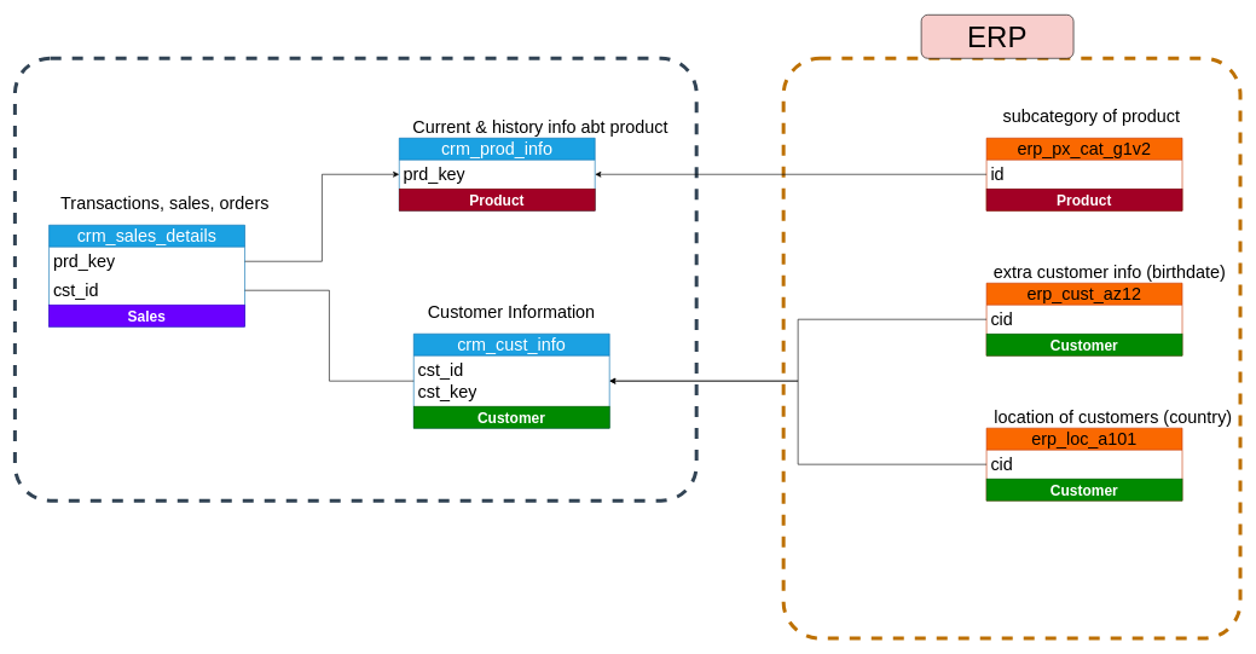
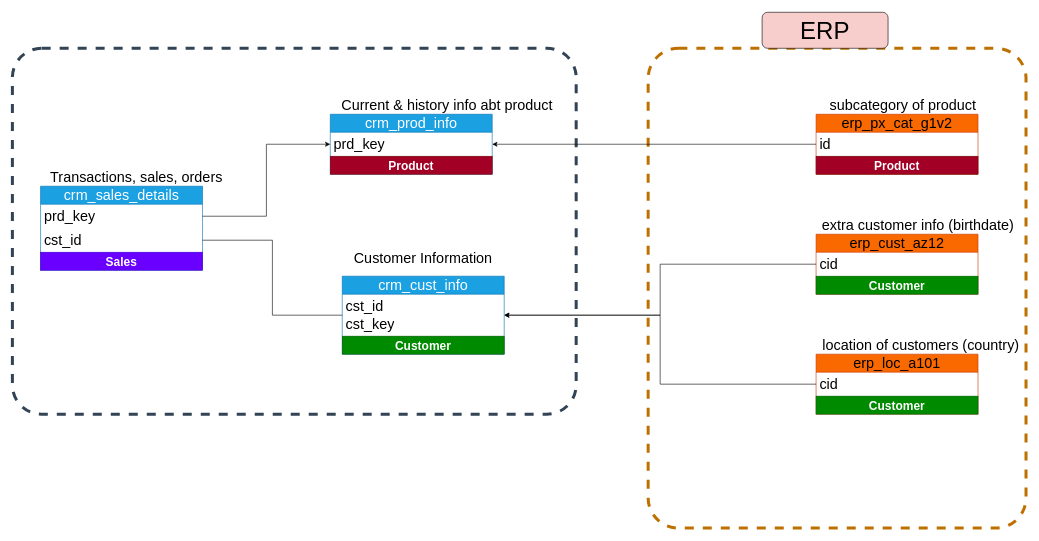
  <mxCell id="0" />
  <mxCell id="1" parent="0" />
  <mxCell id="2" value="" style="rounded=1;whiteSpace=wrap;html=1;fillColor=none;arcSize=8;fontColor=#000000;strokeColor=#BD7000;strokeWidth=5;dashed=1;" parent="1" vertex="1"><mxGeometry x="1080" y="80" width="630" height="800" as="geometry" /></mxCell>
  <mxCell id="3" value="" style="rounded=1;whiteSpace=wrap;html=1;fillColor=none;arcSize=8;fontColor=#ffffff;strokeColor=#314354;strokeWidth=5;dashed=1;movable=1;resizable=1;rotatable=1;deletable=1;editable=1;locked=0;connectable=1;" parent="1" vertex="1"><mxGeometry x="20" y="80" width="940" height="610" as="geometry" /></mxCell>
  <mxCell id="4" value="crm_cust_info" style="swimlane;fontStyle=0;childLayout=stackLayout;horizontal=1;startSize=30;horizontalStack=0;resizeParent=1;resizeParentMax=0;resizeLast=0;collapsible=1;marginBottom=0;whiteSpace=wrap;html=1;fillColor=#1ba1e2;fontColor=#ffffff;strokeColor=#006EAF;fontSize=24;" parent="1" vertex="1"><mxGeometry x="570" y="460" width="270" height="130" as="geometry" /></mxCell>
  <mxCell id="5" value="cst_id&lt;div&gt;cst_key&lt;/div&gt;" style="text;strokeColor=none;fillColor=none;align=left;verticalAlign=middle;spacingLeft=4;spacingRight=4;overflow=hidden;points=[[0,0.5],[1,0.5]];portConstraint=eastwest;rotatable=0;whiteSpace=wrap;html=1;fontSize=24;" parent="4" vertex="1"><mxGeometry y="30" width="270" height="70" as="geometry" /></mxCell>
  <mxCell id="6" value="Customer" style="text;html=1;strokeColor=#005700;fillColor=#008a00;align=center;verticalAlign=middle;whiteSpace=wrap;overflow=hidden;fontColor=#ffffff;fontSize=20;fontStyle=1" vertex="1" parent="4"><mxGeometry y="100" width="270" height="30" as="geometry" /></mxCell>
  <mxCell id="7" value="Customer Information&lt;div&gt;&lt;br&gt;&lt;/div&gt;" style="text;html=1;align=center;verticalAlign=middle;whiteSpace=wrap;rounded=0;fontSize=24;" parent="1" vertex="1"><mxGeometry x="570" y="430" width="270" height="30" as="geometry" /></mxCell>
  <mxCell id="8" value="crm_prod_info" style="swimlane;fontStyle=0;childLayout=stackLayout;horizontal=1;startSize=30;horizontalStack=0;resizeParent=1;resizeParentMax=0;resizeLast=0;collapsible=1;marginBottom=0;whiteSpace=wrap;html=1;fillColor=#1ba1e2;fontColor=#ffffff;strokeColor=#006EAF;fontSize=24;" parent="1" vertex="1"><mxGeometry x="550" y="190" width="270" height="100" as="geometry" /></mxCell>
  <mxCell id="9" value="prd_key" style="text;strokeColor=none;fillColor=none;align=left;verticalAlign=middle;spacingLeft=4;spacingRight=4;overflow=hidden;points=[[0,0.5],[1,0.5]];portConstraint=eastwest;rotatable=0;whiteSpace=wrap;html=1;fontSize=24;" parent="8" vertex="1"><mxGeometry y="30" width="270" height="40" as="geometry" /></mxCell>
  <mxCell id="10" value="Product" style="text;html=1;strokeColor=#6F0000;fillColor=#a20025;align=center;verticalAlign=middle;whiteSpace=wrap;overflow=hidden;fontColor=#ffffff;fontSize=20;fontStyle=1" vertex="1" parent="8"><mxGeometry y="70" width="270" height="30" as="geometry" /></mxCell>
  <mxCell id="11" value="&lt;div&gt;Current &amp;amp; history info abt product&lt;/div&gt;" style="text;html=1;align=center;verticalAlign=middle;whiteSpace=wrap;rounded=0;fontSize=24;" parent="1" vertex="1"><mxGeometry x="550" y="160" width="390" height="30" as="geometry" /></mxCell>
  <mxCell id="12" value="crm_sales_details" style="swimlane;fontStyle=0;childLayout=stackLayout;horizontal=1;startSize=30;horizontalStack=0;resizeParent=1;resizeParentMax=0;resizeLast=0;collapsible=1;marginBottom=0;whiteSpace=wrap;html=1;fillColor=#1ba1e2;fontColor=#ffffff;strokeColor=#006EAF;fontSize=24;" parent="1" vertex="1"><mxGeometry x="67" y="310" width="270" height="140" as="geometry" /></mxCell>
  <mxCell id="13" value="prd_key" style="text;strokeColor=none;fillColor=none;align=left;verticalAlign=middle;spacingLeft=4;spacingRight=4;overflow=hidden;points=[[0,0.5],[1,0.5]];portConstraint=eastwest;rotatable=0;whiteSpace=wrap;html=1;fontSize=24;" parent="12" vertex="1"><mxGeometry y="30" width="270" height="40" as="geometry" /></mxCell>
  <mxCell id="14" value="cst_id" style="text;strokeColor=none;fillColor=none;align=left;verticalAlign=middle;spacingLeft=4;spacingRight=4;overflow=hidden;points=[[0,0.5],[1,0.5]];portConstraint=eastwest;rotatable=0;whiteSpace=wrap;html=1;fontSize=24;" parent="12" vertex="1"><mxGeometry y="70" width="270" height="40" as="geometry" /></mxCell>
  <mxCell id="15" value="Sales" style="text;html=1;strokeColor=#3700CC;fillColor=#6a00ff;align=center;verticalAlign=middle;whiteSpace=wrap;overflow=hidden;fontColor=#ffffff;fontSize=20;fontStyle=1" vertex="1" parent="12"><mxGeometry y="110" width="270" height="30" as="geometry" /></mxCell>
- <mxCell id="16" value="&lt;div&gt;Transactions, sales, orders&lt;/div&gt;" style="text;html=1;align=center;verticalAlign=middle;whiteSpace=wrap;rounded=0;fontSize=24;" parent="1" vertex="1"><mxGeometry x="67" y="265" width="320" height="30" as="geometry" /></mxCell>
+ <mxCell id="16" value="&lt;div&gt;Transactions, sales, orders&lt;/div&gt;" style="text;html=1;align=center;verticalAlign=middle;whiteSpace=wrap;rounded=0;fontSize=24;" parent="1" vertex="1"><mxGeometry x="67" y="280" width="320" height="30" as="geometry" /></mxCell>
  <mxCell id="17" style="edgeStyle=orthogonalEdgeStyle;rounded=0;orthogonalLoop=1;jettySize=auto;html=1;entryX=0;entryY=0.5;entryDx=0;entryDy=0;" parent="1" source="13" target="9" edge="1"><mxGeometry relative="1" as="geometry" /></mxCell>
  <mxCell id="18" style="edgeStyle=orthogonalEdgeStyle;rounded=0;orthogonalLoop=1;jettySize=auto;html=1;exitX=1;exitY=0.5;exitDx=0;exitDy=0;entryX=0;entryY=0.5;entryDx=0;entryDy=0;endArrow=none;" parent="1" source="14" target="5" edge="1"><mxGeometry relative="1" as="geometry" /></mxCell>
  <mxCell id="19" value="erp_cust_az12" style="swimlane;fontStyle=0;childLayout=stackLayout;horizontal=1;startSize=30;horizontalStack=0;resizeParent=1;resizeParentMax=0;resizeLast=0;collapsible=1;marginBottom=0;whiteSpace=wrap;html=1;fillColor=#fa6800;fontColor=#000000;strokeColor=#C73500;fontSize=24;" parent="1" vertex="1"><mxGeometry x="1360" y="390" width="270" height="100" as="geometry" /></mxCell>
  <mxCell id="20" value="cid" style="text;strokeColor=none;fillColor=none;align=left;verticalAlign=middle;spacingLeft=4;spacingRight=4;overflow=hidden;points=[[0,0.5],[1,0.5]];portConstraint=eastwest;rotatable=0;whiteSpace=wrap;html=1;fontSize=24;" parent="19" vertex="1"><mxGeometry y="30" width="270" height="40" as="geometry" /></mxCell>
  <mxCell id="21" value="Customer" style="text;html=1;strokeColor=#005700;fillColor=#008a00;align=center;verticalAlign=middle;whiteSpace=wrap;overflow=hidden;fontColor=#ffffff;fontSize=20;fontStyle=1" vertex="1" parent="19"><mxGeometry y="70" width="270" height="30" as="geometry" /></mxCell>
  <mxCell id="22" value="extra customer info (birthdate)" style="text;html=1;align=center;verticalAlign=middle;whiteSpace=wrap;rounded=0;fontSize=24;" parent="1" vertex="1"><mxGeometry x="1360" y="360" width="340" height="30" as="geometry" /></mxCell>
  <mxCell id="23" style="edgeStyle=orthogonalEdgeStyle;rounded=0;orthogonalLoop=1;jettySize=auto;html=1;entryX=1;entryY=0.5;entryDx=0;entryDy=0;" parent="1" source="20" target="5" edge="1"><mxGeometry relative="1" as="geometry" /></mxCell>
  <mxCell id="24" value="erp_loc_a101" style="swimlane;fontStyle=0;childLayout=stackLayout;horizontal=1;startSize=30;horizontalStack=0;resizeParent=1;resizeParentMax=0;resizeLast=0;collapsible=1;marginBottom=0;whiteSpace=wrap;html=1;fillColor=#fa6800;fontColor=#000000;strokeColor=#C73500;fontSize=24;" parent="1" vertex="1"><mxGeometry x="1360" y="590" width="270" height="100" as="geometry" /></mxCell>
  <mxCell id="25" value="cid" style="text;strokeColor=none;fillColor=none;align=left;verticalAlign=middle;spacingLeft=4;spacingRight=4;overflow=hidden;points=[[0,0.5],[1,0.5]];portConstraint=eastwest;rotatable=0;whiteSpace=wrap;html=1;fontSize=24;" parent="24" vertex="1"><mxGeometry y="30" width="270" height="40" as="geometry" /></mxCell>
  <mxCell id="26" value="Customer" style="text;html=1;strokeColor=#005700;fillColor=#008a00;align=center;verticalAlign=middle;whiteSpace=wrap;overflow=hidden;fontColor=#ffffff;fontSize=20;fontStyle=1" vertex="1" parent="24"><mxGeometry y="70" width="270" height="30" as="geometry" /></mxCell>
  <mxCell id="27" value="location of customers (country)" style="text;html=1;align=center;verticalAlign=middle;whiteSpace=wrap;rounded=0;fontSize=24;" parent="1" vertex="1"><mxGeometry x="1360" y="560" width="350" height="30" as="geometry" /></mxCell>
  <mxCell id="28" style="edgeStyle=orthogonalEdgeStyle;rounded=0;orthogonalLoop=1;jettySize=auto;html=1;entryX=1;entryY=0.5;entryDx=0;entryDy=0;" parent="1" source="25" target="5" edge="1"><mxGeometry relative="1" as="geometry" /></mxCell>
  <mxCell id="29" value="erp_px_cat_g1v2" style="swimlane;fontStyle=0;childLayout=stackLayout;horizontal=1;startSize=30;horizontalStack=0;resizeParent=1;resizeParentMax=0;resizeLast=0;collapsible=1;marginBottom=0;whiteSpace=wrap;html=1;fillColor=#fa6800;fontColor=#000000;strokeColor=#C73500;fontSize=24;" parent="1" vertex="1"><mxGeometry x="1360" y="190" width="270" height="100" as="geometry" /></mxCell>
  <mxCell id="30" value="id" style="text;strokeColor=none;fillColor=none;align=left;verticalAlign=middle;spacingLeft=4;spacingRight=4;overflow=hidden;points=[[0,0.5],[1,0.5]];portConstraint=eastwest;rotatable=0;whiteSpace=wrap;html=1;fontSize=24;" parent="29" vertex="1"><mxGeometry y="30" width="270" height="40" as="geometry" /></mxCell>
  <mxCell id="31" value="Product" style="text;html=1;strokeColor=#6F0000;fillColor=#a20025;align=center;verticalAlign=middle;whiteSpace=wrap;overflow=hidden;fontColor=#ffffff;fontSize=20;fontStyle=1" vertex="1" parent="29"><mxGeometry y="70" width="270" height="30" as="geometry" /></mxCell>
- <mxCell id="32" value="subcategory of product" style="text;html=1;align=center;verticalAlign=middle;whiteSpace=wrap;rounded=0;fontSize=24;" parent="1" vertex="1"><mxGeometry x="1360" y="145" width="290" height="30" as="geometry" /></mxCell>
+ <mxCell id="32" value="subcategory of product" style="text;html=1;align=center;verticalAlign=middle;whiteSpace=wrap;rounded=0;fontSize=24;" parent="1" vertex="1"><mxGeometry x="1360" y="160" width="290" height="30" as="geometry" /></mxCell>
  <mxCell id="33" style="edgeStyle=orthogonalEdgeStyle;rounded=0;orthogonalLoop=1;jettySize=auto;html=1;exitX=0;exitY=0.5;exitDx=0;exitDy=0;entryX=1;entryY=0.5;entryDx=0;entryDy=0;" parent="1" source="30" target="9" edge="1"><mxGeometry relative="1" as="geometry" /></mxCell>
  <mxCell id="34" value="ERP" style="rounded=1;whiteSpace=wrap;html=1;fontSize=40;fillColor=#f8cecc;" parent="1" vertex="1"><mxGeometry x="1270" y="20" width="210" height="60" as="geometry" /></mxCell>
